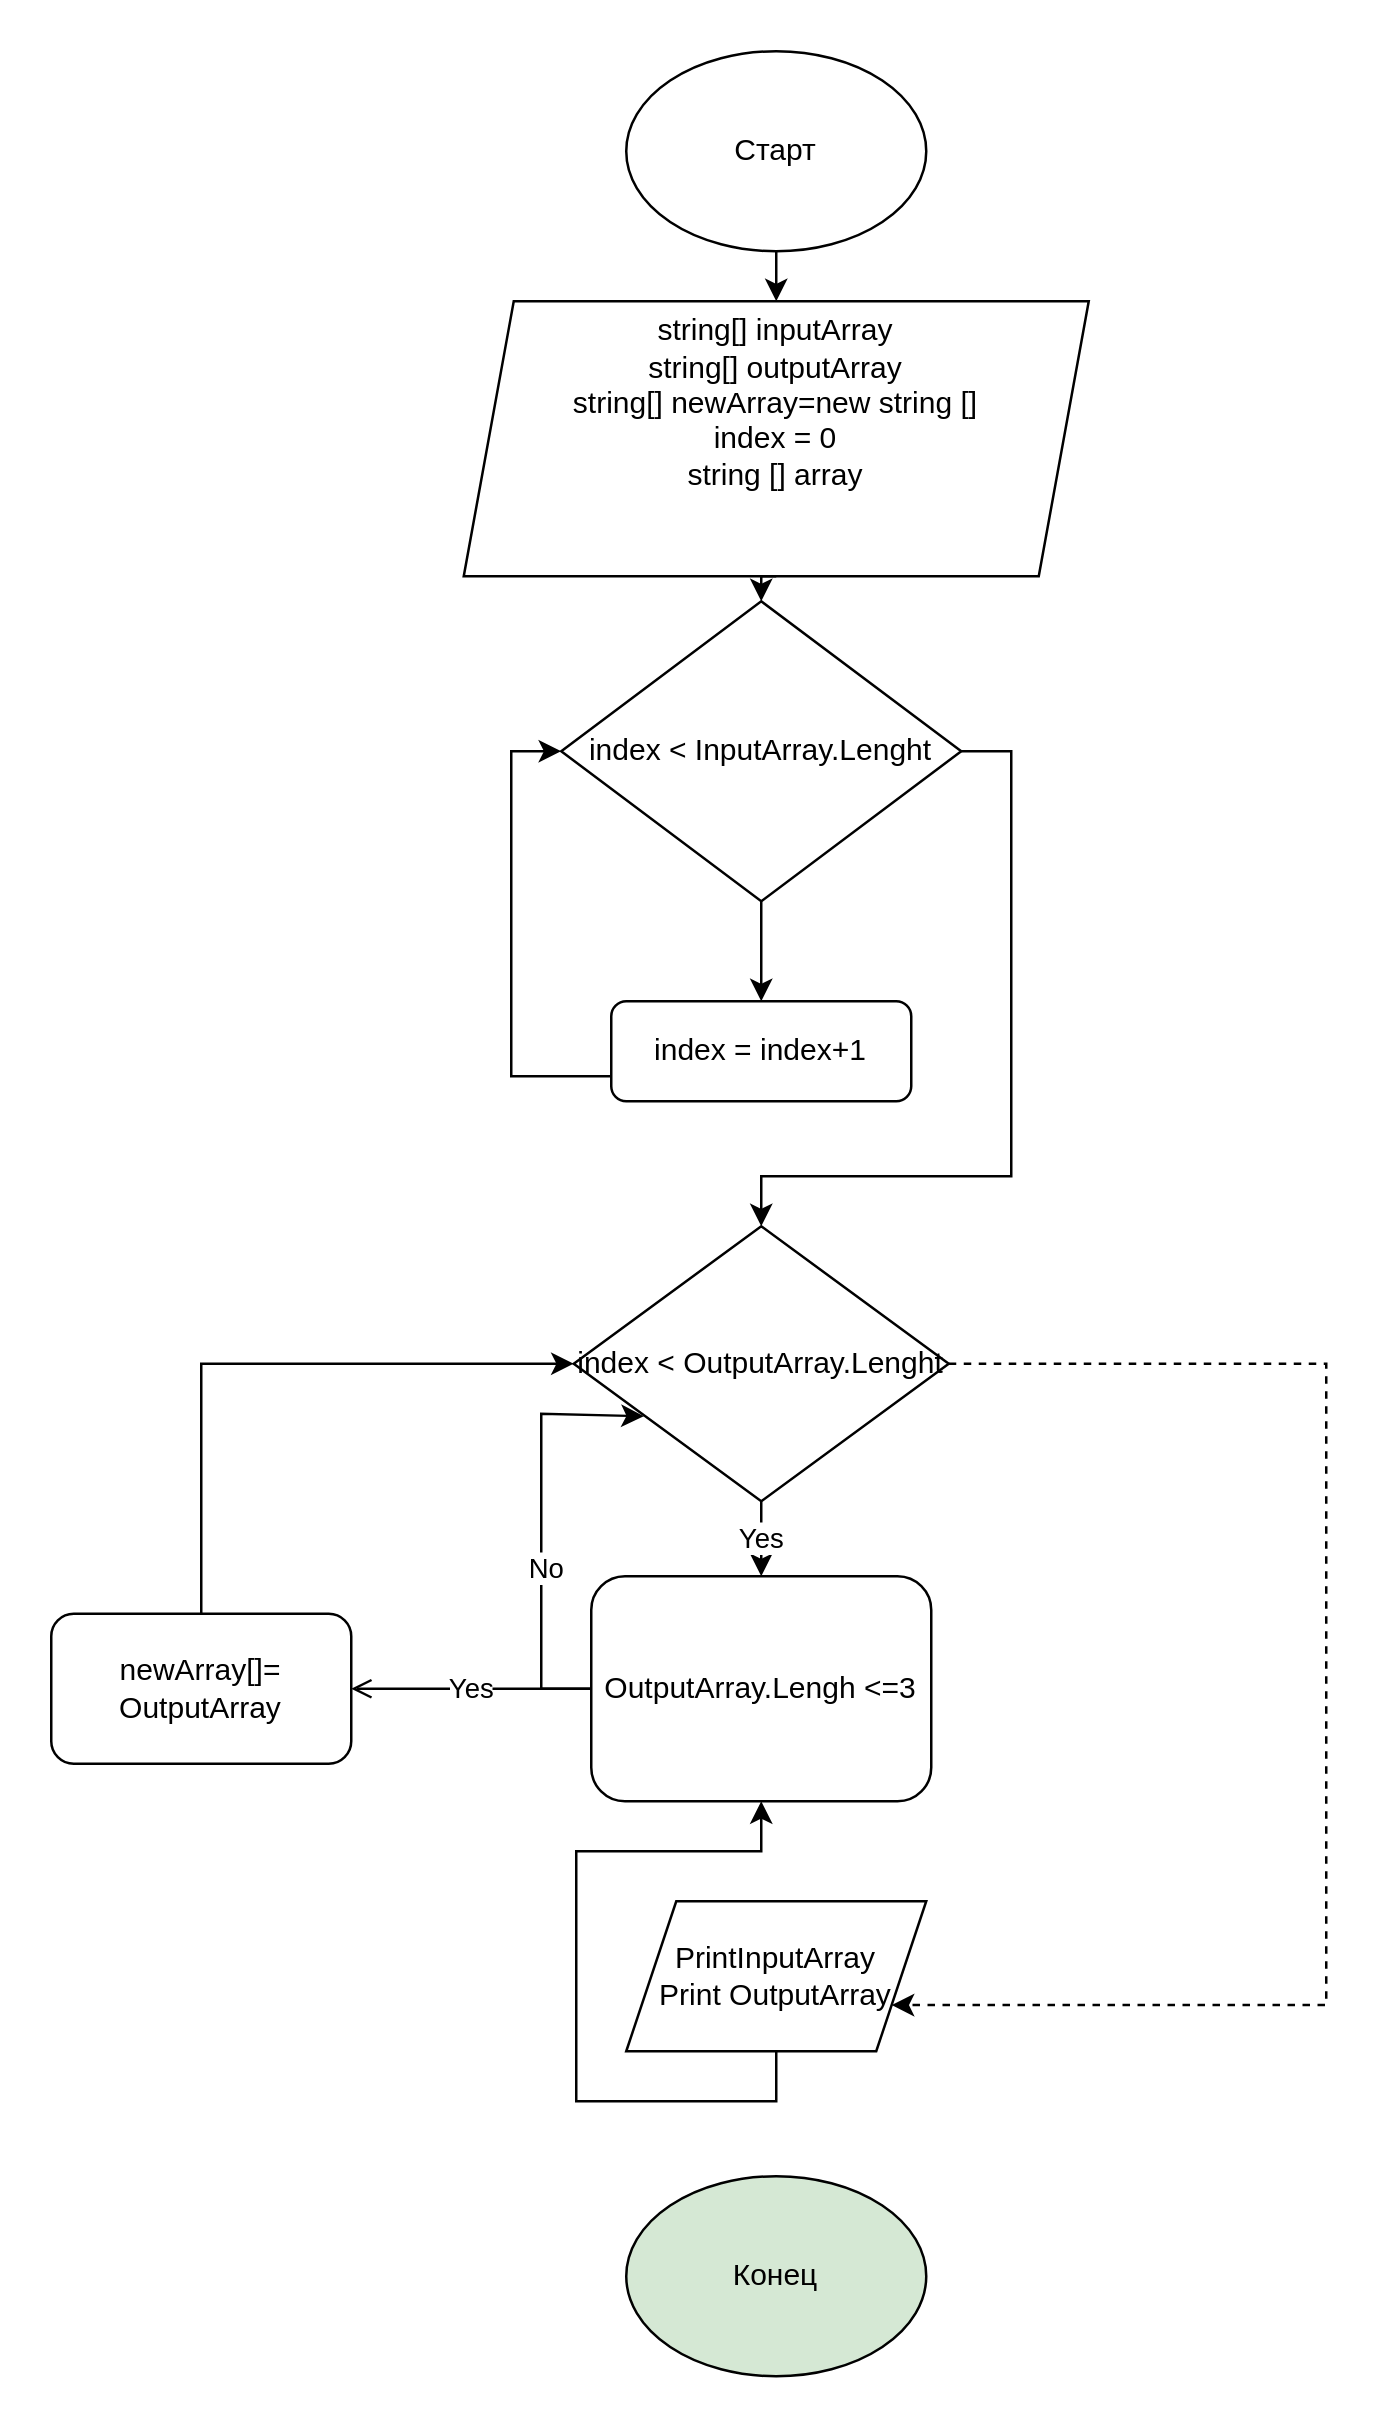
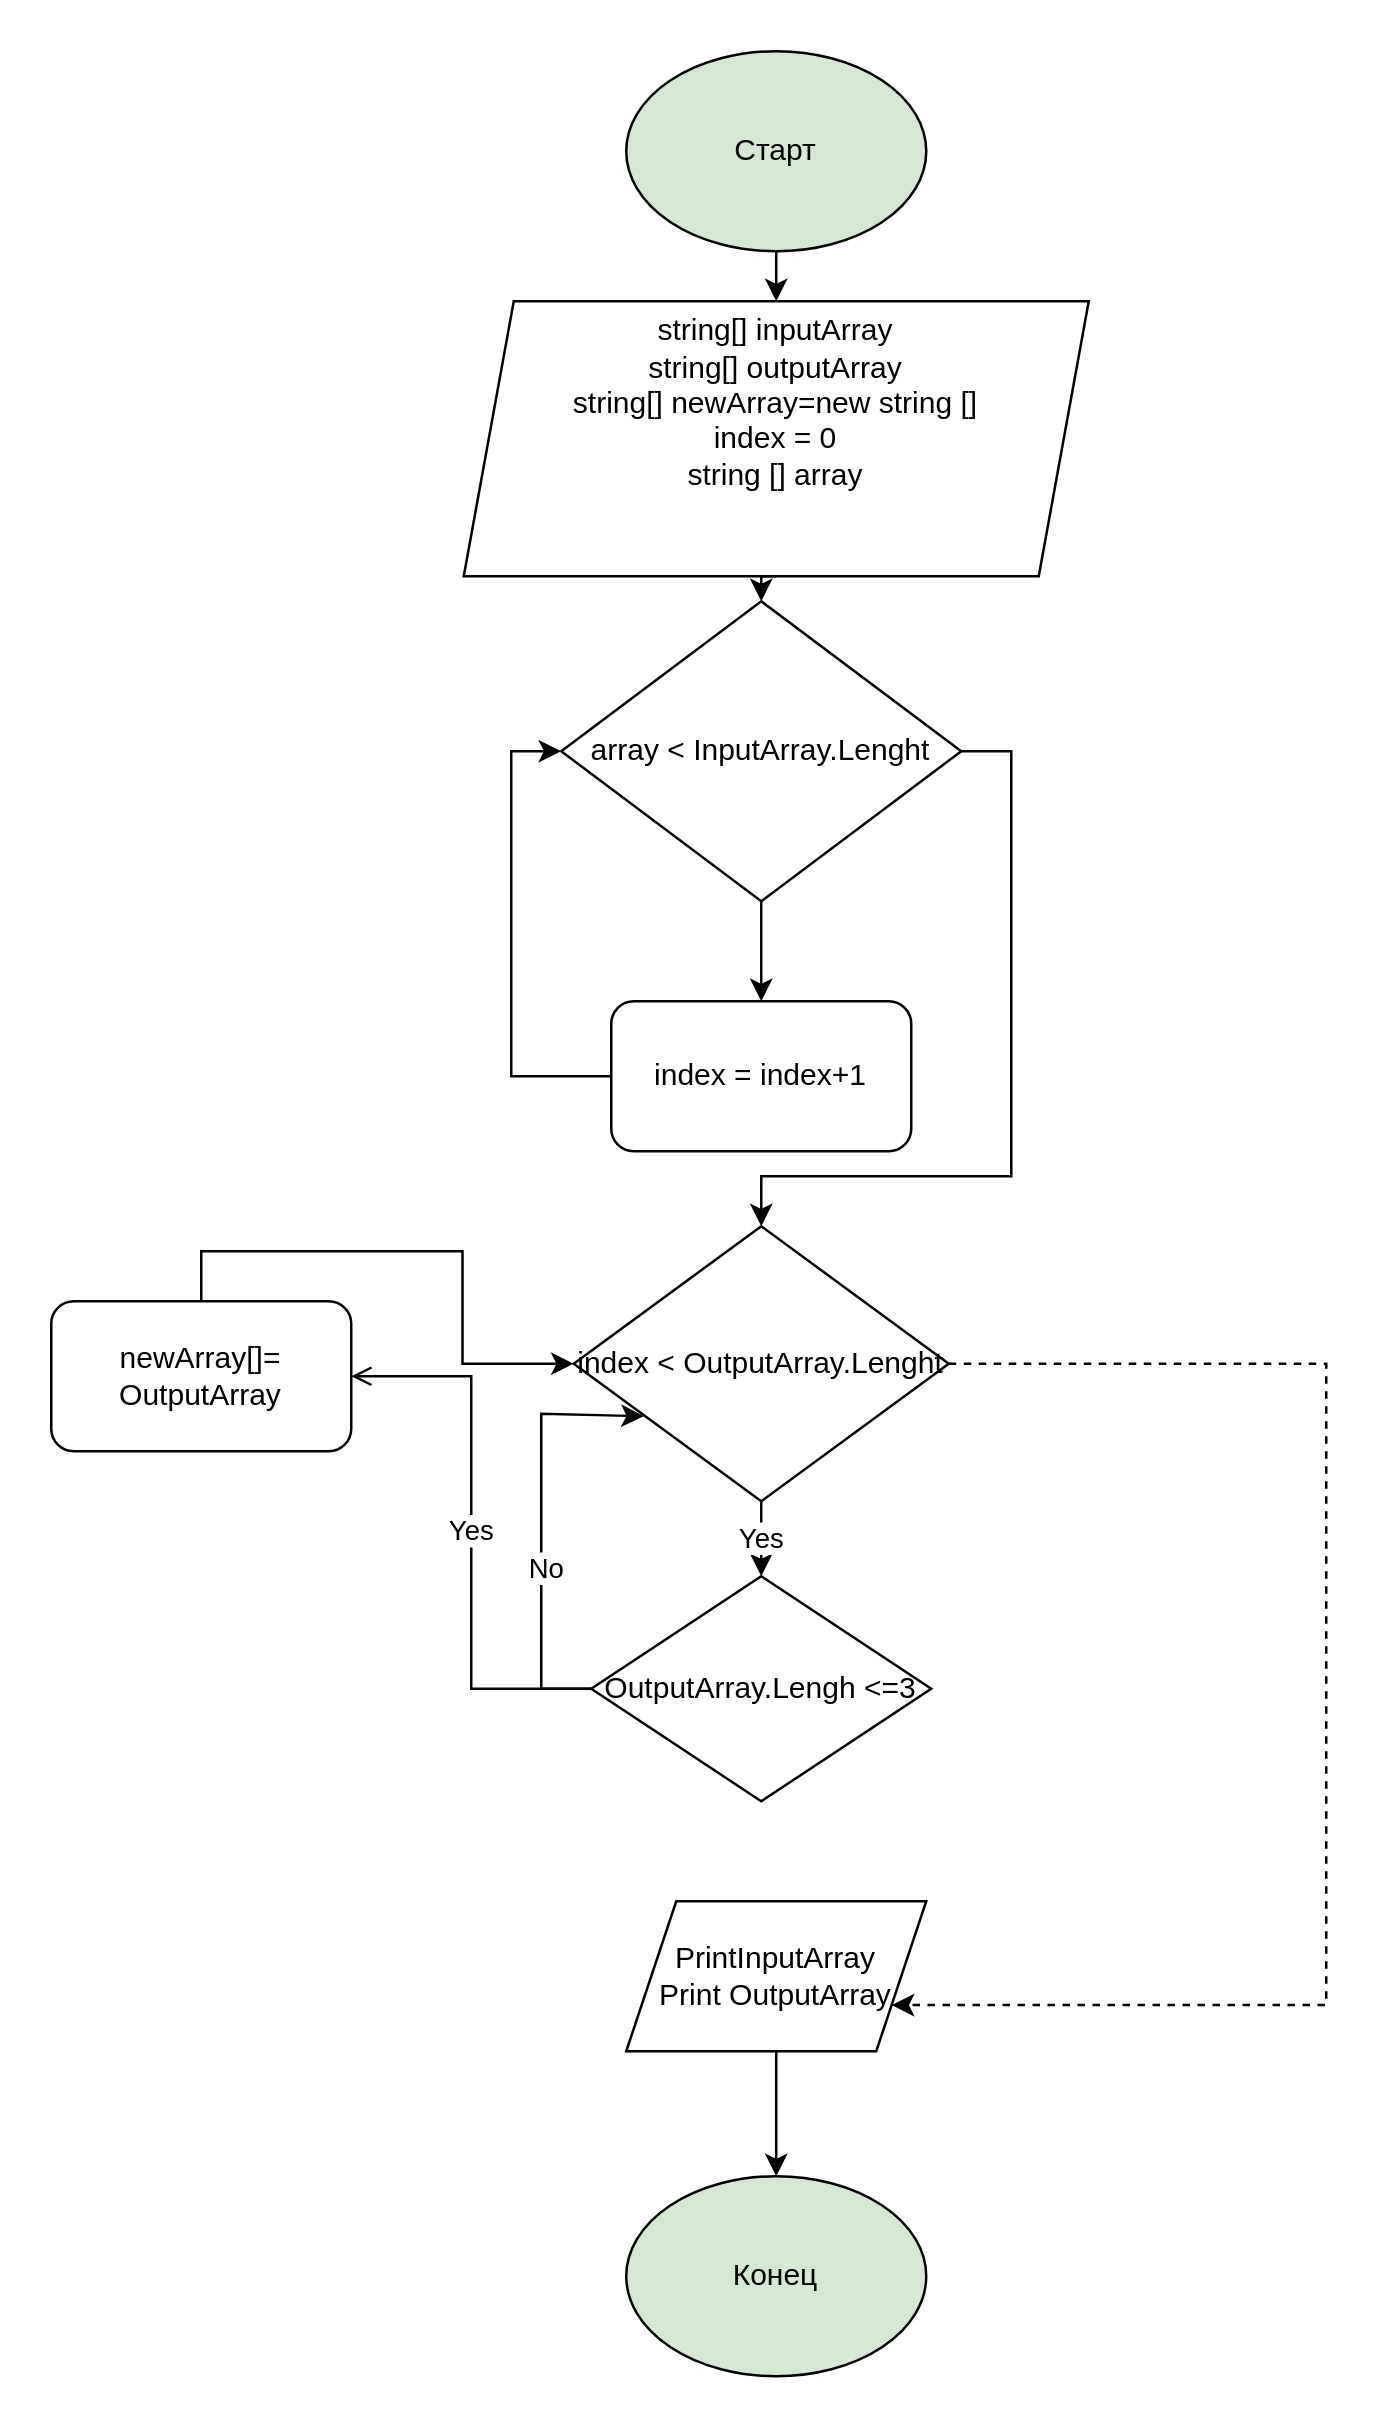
  <mxCell id="0" />
  <mxCell id="1" parent="0" />
  <mxCell id="2" style="edgeStyle=orthogonalEdgeStyle;rounded=0;orthogonalLoop=1;jettySize=auto;html=1;exitX=0.5;exitY=1;exitDx=0;exitDy=0;entryX=0.5;entryY=0;entryDx=0;entryDy=0;" edge="1" parent="1" source="3" target="5"><mxGeometry relative="1" as="geometry" /></mxCell>
- <mxCell id="3" value="Старт" style="ellipse;whiteSpace=wrap;html=1;" vertex="1" parent="1"><mxGeometry x="250" y="20" width="120" height="80" as="geometry" /></mxCell>
+ <mxCell id="3" value="Старт" style="ellipse;whiteSpace=wrap;html=1;fillColor=#d5e8d4;" vertex="1" parent="1"><mxGeometry x="250" y="20" width="120" height="80" as="geometry" /></mxCell>
  <mxCell id="4" style="edgeStyle=orthogonalEdgeStyle;rounded=0;orthogonalLoop=1;jettySize=auto;html=1;exitX=0.5;exitY=1;exitDx=0;exitDy=0;entryX=0.5;entryY=0;entryDx=0;entryDy=0;" edge="1" parent="1" source="5" target="8"><mxGeometry relative="1" as="geometry" /></mxCell>
  <mxCell id="5" value="&lt;div&gt;string[] inputArray&lt;/div&gt;&lt;div&gt;string[] outputArray&lt;/div&gt;&lt;div&gt;string[] newArray=new string []&lt;/div&gt;&lt;div&gt;index = 0&lt;/div&gt;&lt;div&gt;string [] array&lt;br&gt;&lt;/div&gt;&lt;div&gt;&lt;br&gt;&lt;/div&gt;&lt;div&gt;&lt;br&gt;&lt;/div&gt;" style="shape=parallelogram;perimeter=parallelogramPerimeter;whiteSpace=wrap;html=1;fixedSize=1;" vertex="1" parent="1"><mxGeometry x="185" y="120" width="250" height="110" as="geometry" /></mxCell>
  <mxCell id="6" style="edgeStyle=orthogonalEdgeStyle;rounded=0;orthogonalLoop=1;jettySize=auto;html=1;exitX=0.5;exitY=1;exitDx=0;exitDy=0;entryX=0.5;entryY=0;entryDx=0;entryDy=0;" edge="1" parent="1" source="8" target="10"><mxGeometry relative="1" as="geometry" /></mxCell>
  <mxCell id="7" style="edgeStyle=orthogonalEdgeStyle;rounded=0;orthogonalLoop=1;jettySize=auto;html=1;exitX=1;exitY=0.5;exitDx=0;exitDy=0;entryX=0.5;entryY=0;entryDx=0;entryDy=0;" edge="1" parent="1" source="8" target="13"><mxGeometry relative="1" as="geometry"><Array as="points"><mxPoint x="404" y="300" /><mxPoint x="404" y="470" /><mxPoint x="304" y="470" /></Array></mxGeometry></mxCell>
- <mxCell id="8" value="index &amp;lt; InputArray.Lenght" style="rhombus;whiteSpace=wrap;html=1;" vertex="1" parent="1"><mxGeometry x="224" y="240" width="160" height="120" as="geometry" /></mxCell>
+ <mxCell id="8" value="array &amp;lt; InputArray.Lenght" style="rhombus;whiteSpace=wrap;html=1;" vertex="1" parent="1"><mxGeometry x="224" y="240" width="160" height="120" as="geometry" /></mxCell>
  <mxCell id="9" style="edgeStyle=orthogonalEdgeStyle;rounded=0;orthogonalLoop=1;jettySize=auto;html=1;exitX=0;exitY=0.5;exitDx=0;exitDy=0;entryX=0;entryY=0.5;entryDx=0;entryDy=0;" edge="1" parent="1" source="10" target="8"><mxGeometry relative="1" as="geometry"><Array as="points"><mxPoint x="204" y="430" /><mxPoint x="204" y="300" /></Array></mxGeometry></mxCell>
- <mxCell id="10" value="index = index+1" style="rounded=1;whiteSpace=wrap;html=1;" vertex="1" parent="1"><mxGeometry x="244" y="400" width="120" height="40" as="geometry" /></mxCell>
+ <mxCell id="10" value="index = index+1" style="rounded=1;whiteSpace=wrap;html=1;" vertex="1" parent="1"><mxGeometry x="244" y="400" width="120" height="60" as="geometry" /></mxCell>
  <mxCell id="11" value="Yes" style="edgeStyle=orthogonalEdgeStyle;rounded=0;orthogonalLoop=1;jettySize=auto;html=1;exitX=0.5;exitY=1;exitDx=0;exitDy=0;entryX=0.5;entryY=0;entryDx=0;entryDy=0;" edge="1" parent="1" source="13" target="17"><mxGeometry relative="1" as="geometry" /></mxCell>
  <mxCell id="12" style="edgeStyle=orthogonalEdgeStyle;rounded=0;orthogonalLoop=1;jettySize=auto;html=1;exitX=1;exitY=0.5;exitDx=0;exitDy=0;entryX=1;entryY=0.75;entryDx=0;entryDy=0;dashed=1;" edge="1" parent="1" source="13" target="19"><mxGeometry relative="1" as="geometry"><Array as="points"><mxPoint x="530" y="545" /><mxPoint x="530" y="802" /></Array></mxGeometry></mxCell>
  <mxCell id="13" value="index &amp;lt; OutputArray.Lenght" style="rhombus;whiteSpace=wrap;html=1;" vertex="1" parent="1"><mxGeometry x="229" y="490" width="150" height="110" as="geometry" /></mxCell>
  <mxCell id="14" value="Yes" style="edgeStyle=orthogonalEdgeStyle;rounded=0;orthogonalLoop=1;jettySize=auto;html=1;exitX=0;exitY=0.5;exitDx=0;exitDy=0;entryX=1;entryY=0.5;entryDx=0;entryDy=0;endArrow=open;" edge="1" parent="1" source="17" target="22"><mxGeometry relative="1" as="geometry" /></mxCell>
  <mxCell id="15" style="edgeStyle=orthogonalEdgeStyle;rounded=0;orthogonalLoop=1;jettySize=auto;html=1;exitX=0;exitY=0.5;exitDx=0;exitDy=0;entryX=0.187;entryY=0.691;entryDx=0;entryDy=0;entryPerimeter=0;" edge="1" parent="1" source="17" target="13"><mxGeometry relative="1" as="geometry"><Array as="points"><mxPoint x="216" y="675" /><mxPoint x="216" y="565" /></Array></mxGeometry></mxCell>
  <mxCell id="16" value="No" style="edgeLabel;html=1;align=center;verticalAlign=middle;resizable=0;points=[];" vertex="1" connectable="0" parent="15"><mxGeometry x="-0.198" y="-1" relative="1" as="geometry"><mxPoint as="offset" /></mxGeometry></mxCell>
- <mxCell id="17" value="OutputArray.Lengh &amp;lt;=3" style="whiteSpace=wrap;html=1;rounded=1;" vertex="1" parent="1"><mxGeometry x="236" y="630" width="136" height="90" as="geometry" /></mxCell>
- <mxCell id="18" style="edgeStyle=orthogonalEdgeStyle;rounded=0;orthogonalLoop=1;jettySize=auto;html=1;exitX=0.5;exitY=1;exitDx=0;exitDy=0;" edge="1" parent="1" source="19" target="17"><mxGeometry relative="1" as="geometry" /></mxCell>
+ <mxCell id="17" value="OutputArray.Lengh &amp;lt;=3" style="rhombus;whiteSpace=wrap;html=1;" vertex="1" parent="1"><mxGeometry x="236" y="630" width="136" height="90" as="geometry" /></mxCell>
+ <mxCell id="18" style="edgeStyle=orthogonalEdgeStyle;rounded=0;orthogonalLoop=1;jettySize=auto;html=1;exitX=0.5;exitY=1;exitDx=0;exitDy=0;entryX=0.5;entryY=0;entryDx=0;entryDy=0;" edge="1" parent="1" source="19" target="20"><mxGeometry relative="1" as="geometry" /></mxCell>
  <mxCell id="19" value="&lt;div&gt;PrintInputArray&lt;/div&gt;&lt;div&gt;Print OutputArray&lt;br&gt;&lt;/div&gt;" style="shape=parallelogram;perimeter=parallelogramPerimeter;whiteSpace=wrap;html=1;fixedSize=1;" vertex="1" parent="1"><mxGeometry x="250" y="760" width="120" height="60" as="geometry" /></mxCell>
  <mxCell id="20" value="Конец" style="ellipse;whiteSpace=wrap;html=1;fillColor=#d5e8d4;" vertex="1" parent="1"><mxGeometry x="250" y="870" width="120" height="80" as="geometry" /></mxCell>
  <mxCell id="21" style="edgeStyle=orthogonalEdgeStyle;rounded=0;orthogonalLoop=1;jettySize=auto;html=1;exitX=0.5;exitY=0;exitDx=0;exitDy=0;entryX=0;entryY=0.5;entryDx=0;entryDy=0;" edge="1" parent="1" source="22" target="13"><mxGeometry relative="1" as="geometry" /></mxCell>
- <mxCell id="22" value="&lt;div&gt;newArray[]=&lt;/div&gt;&lt;div&gt;OutputArray&lt;br&gt;&lt;/div&gt;" style="rounded=1;whiteSpace=wrap;html=1;" vertex="1" parent="1"><mxGeometry x="20" y="645" width="120" height="60" as="geometry" /></mxCell>
+ <mxCell id="22" value="&lt;div&gt;newArray[]=&lt;/div&gt;&lt;div&gt;OutputArray&lt;br&gt;&lt;/div&gt;" style="rounded=1;whiteSpace=wrap;html=1;" vertex="1" parent="1"><mxGeometry x="20" y="520" width="120" height="60" as="geometry" /></mxCell>
